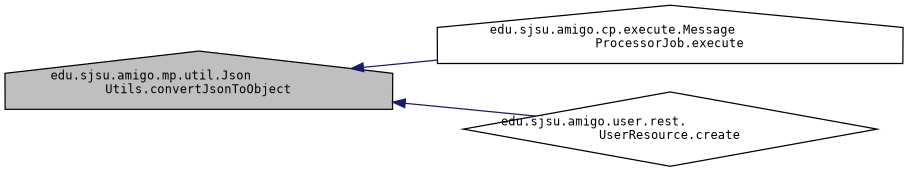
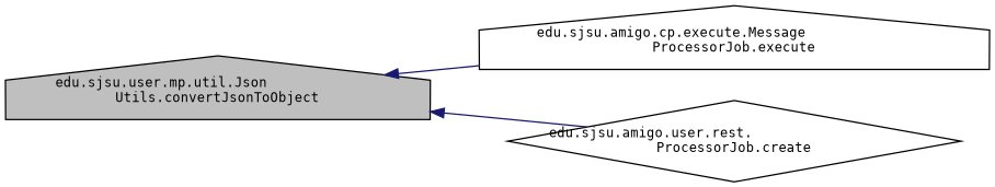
  digraph {
    fontname="DejaVu Sans Mono"
    rankdir=LR
    node [color=black fillcolor=white fontname="DejaVu Sans Mono" fontsize=10 shape=house style=filled]
    edge [color=midnightblue dir=back fontname="DejaVu Sans Mono" fontsize=10 labelfontname=Helvetica labelfontsize=10 style=solid]
-   n1 [fillcolor=grey75 fontcolor=black height=0.2 label="edu.sjsu.amigo.mp.util.Json\lUtils.convertJsonToObject" width=0.4]
+   n1 [fillcolor=grey75 fontcolor=black height=0.2 label="edu.sjsu.user.mp.util.Json\lUtils.convertJsonToObject" width=0.4]
    n2 [height=0.2 label="edu.sjsu.amigo.cp.execute.Message\lProcessorJob.execute" width=0.4]
-   n3 [height=0.2 label="edu.sjsu.amigo.user.rest.\lUserResource.create" shape=diamond width=0.4]
+   n3 [height=0.2 label="edu.sjsu.amigo.user.rest.\lProcessorJob.create" shape=diamond width=0.4]
    n1 -> n2
    n1 -> n3
  }
